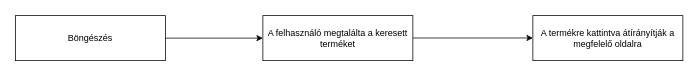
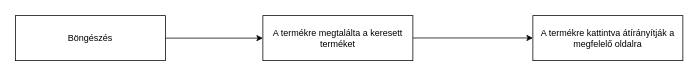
  <mxCell id="0" />
  <mxCell id="1" parent="0" />
  <mxCell id="2" value="Böngészés" style="rounded=0;whiteSpace=wrap;html=1;" vertex="1" parent="1"><mxGeometry x="20" y="20" width="200" height="60" as="geometry" /></mxCell>
  <mxCell id="3" value="" style="endArrow=classic;html=1;rounded=0;exitX=1;exitY=0.5;exitDx=0;exitDy=0;" edge="1" parent="1" source="2"><mxGeometry width="50" height="50" relative="1" as="geometry"><mxPoint x="200" y="90" as="sourcePoint" /><mxPoint x="350" y="50" as="targetPoint" /></mxGeometry></mxCell>
- <mxCell id="4" value="A felhasználó megtalálta a keresett terméket" style="rounded=0;whiteSpace=wrap;html=1;" vertex="1" parent="1"><mxGeometry x="350" y="20" width="200" height="60" as="geometry" /></mxCell>
+ <mxCell id="4" value="A termékre megtalálta a keresett terméket" style="rounded=0;whiteSpace=wrap;html=1;" vertex="1" parent="1"><mxGeometry x="350" y="20" width="200" height="60" as="geometry" /></mxCell>
  <mxCell id="5" value="" style="endArrow=classic;html=1;rounded=0;exitX=1;exitY=0.5;exitDx=0;exitDy=0;" edge="1" parent="1"><mxGeometry width="50" height="50" relative="1" as="geometry"><mxPoint x="550" y="49.8" as="sourcePoint" /><mxPoint x="710" y="49.8" as="targetPoint" /></mxGeometry></mxCell>
  <mxCell id="6" value="A termékre kattintva átírányítják a megfelelő oldalra" style="rounded=0;whiteSpace=wrap;html=1;" vertex="1" parent="1"><mxGeometry x="710" y="20" width="200" height="60" as="geometry" /></mxCell>
